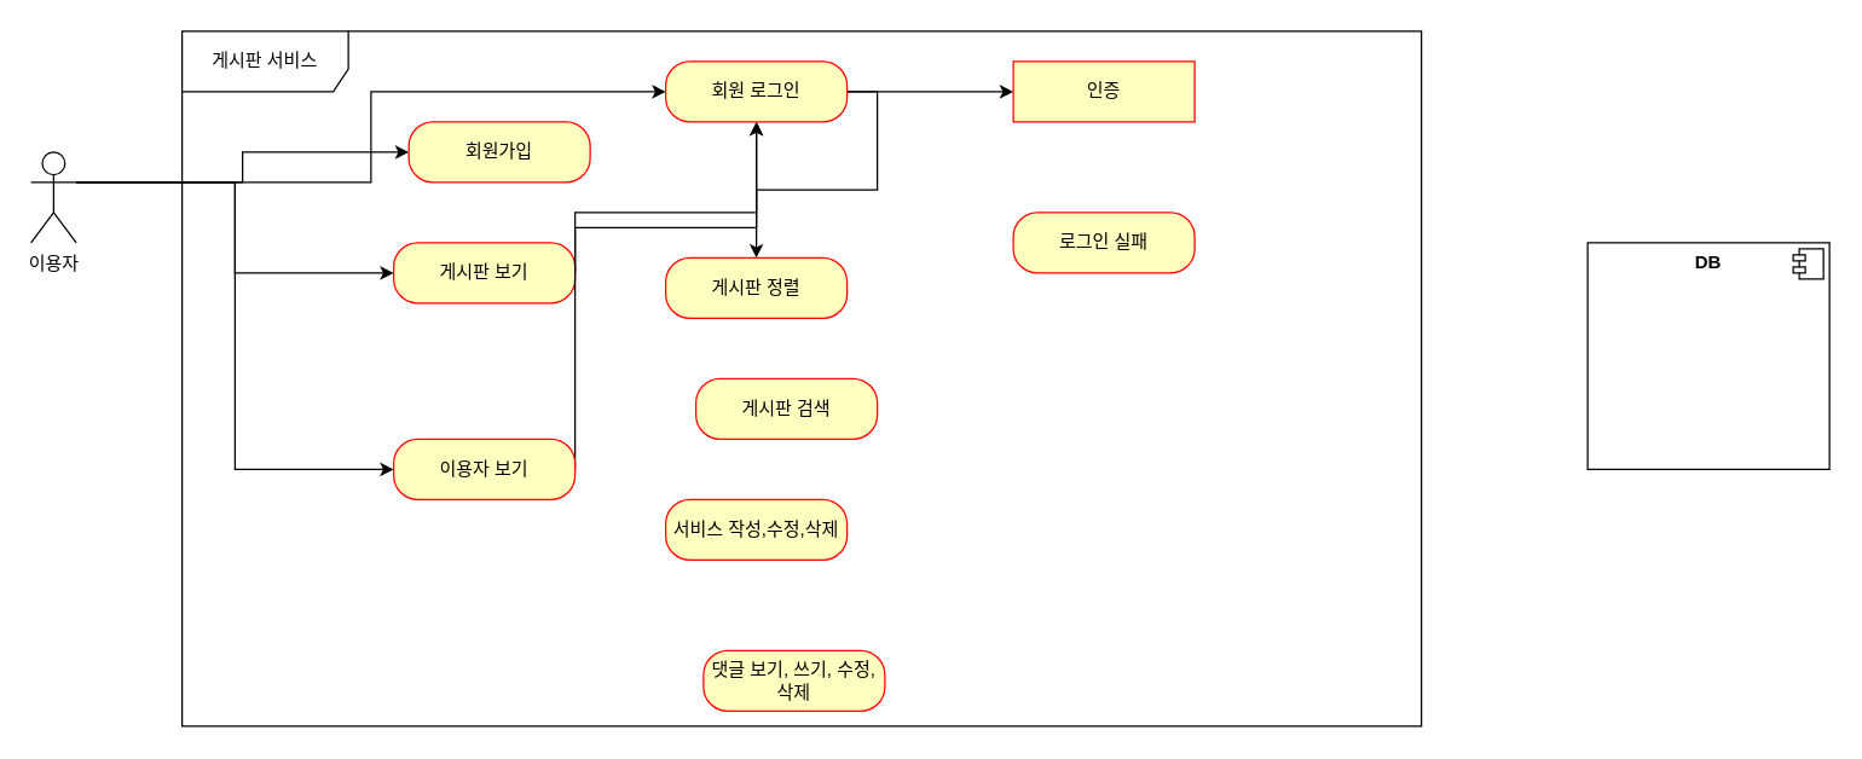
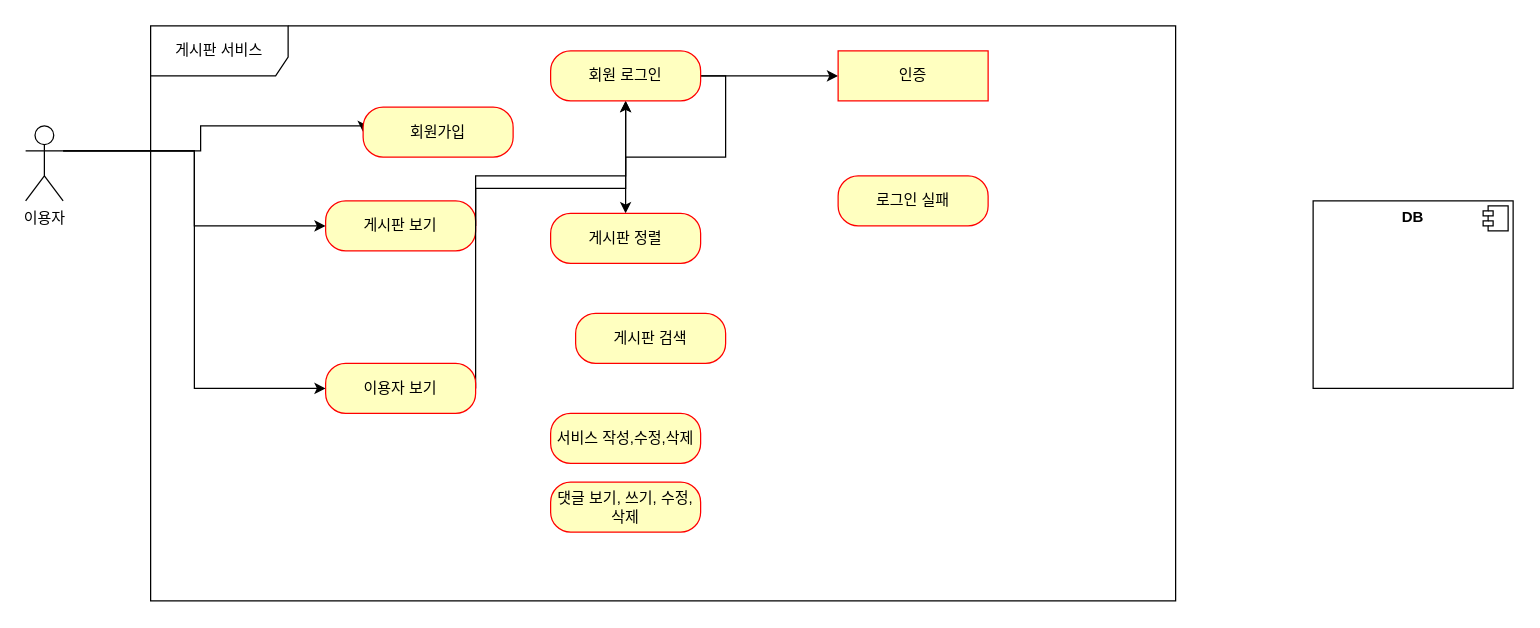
  <mxCell id="0" />
  <mxCell id="1" parent="0" />
- <mxCell id="2" style="edgeStyle=orthogonalEdgeStyle;rounded=0;orthogonalLoop=1;jettySize=auto;html=1;exitX=1;exitY=0.333;exitDx=0;exitDy=0;exitPerimeter=0;entryX=0;entryY=0.5;entryDx=0;entryDy=0;endArrow=classic;endFill=1;" edge="1" parent="1" source="6" target="15"><mxGeometry relative="1" as="geometry" /></mxCell>
  <mxCell id="3" style="edgeStyle=orthogonalEdgeStyle;rounded=0;orthogonalLoop=1;jettySize=auto;html=1;exitX=1;exitY=0.333;exitDx=0;exitDy=0;exitPerimeter=0;entryX=0;entryY=0.5;entryDx=0;entryDy=0;endArrow=classic;endFill=1;" edge="1" parent="1" source="6" target="8"><mxGeometry relative="1" as="geometry"><Array as="points"><mxPoint x="160" y="120" /><mxPoint x="160" y="100" /></Array></mxGeometry></mxCell>
  <mxCell id="4" style="edgeStyle=orthogonalEdgeStyle;rounded=0;orthogonalLoop=1;jettySize=auto;html=1;exitX=1;exitY=0.333;exitDx=0;exitDy=0;exitPerimeter=0;entryX=0;entryY=0.5;entryDx=0;entryDy=0;endArrow=classic;endFill=1;" edge="1" parent="1" source="6" target="10"><mxGeometry relative="1" as="geometry" /></mxCell>
  <mxCell id="5" style="edgeStyle=orthogonalEdgeStyle;rounded=0;orthogonalLoop=1;jettySize=auto;html=1;exitX=1;exitY=0.333;exitDx=0;exitDy=0;exitPerimeter=0;entryX=0;entryY=0.5;entryDx=0;entryDy=0;endArrow=classic;endFill=1;" edge="1" parent="1" source="6" target="12"><mxGeometry relative="1" as="geometry" /></mxCell>
  <mxCell id="6" value="이용자" style="shape=umlActor;verticalLabelPosition=bottom;verticalAlign=top;html=1;" vertex="1" parent="1"><mxGeometry x="20" y="100" width="30" height="60" as="geometry" /></mxCell>
  <mxCell id="7" value="게시판 서비스" style="shape=umlFrame;whiteSpace=wrap;html=1;width=110;height=40;" vertex="1" parent="1"><mxGeometry x="120" y="20" width="820" height="460" as="geometry" /></mxCell>
- <mxCell id="8" value="회원가입" style="rounded=1;whiteSpace=wrap;html=1;arcSize=40;fontColor=#000000;fillColor=#ffffc0;strokeColor=#ff0000;" vertex="1" parent="1"><mxGeometry x="270" y="80" width="120" height="40" as="geometry" /></mxCell>
+ <mxCell id="8" value="회원가입" style="rounded=1;whiteSpace=wrap;html=1;arcSize=40;fontColor=#000000;fillColor=#ffffc0;strokeColor=#ff0000;" vertex="1" parent="1"><mxGeometry x="290" y="85" width="120" height="40" as="geometry" /></mxCell>
  <mxCell id="9" style="edgeStyle=orthogonalEdgeStyle;rounded=0;orthogonalLoop=1;jettySize=auto;html=1;exitX=1;exitY=0.5;exitDx=0;exitDy=0;entryX=0.5;entryY=1;entryDx=0;entryDy=0;endArrow=classic;endFill=1;" edge="1" parent="1" source="10" target="15"><mxGeometry relative="1" as="geometry"><Array as="points"><mxPoint x="380" y="140" /><mxPoint x="500" y="140" /></Array></mxGeometry></mxCell>
  <mxCell id="10" value="게시판 보기" style="rounded=1;whiteSpace=wrap;html=1;arcSize=40;fontColor=#000000;fillColor=#ffffc0;strokeColor=#ff0000;" vertex="1" parent="1"><mxGeometry x="260" y="160" width="120" height="40" as="geometry" /></mxCell>
  <mxCell id="11" style="edgeStyle=orthogonalEdgeStyle;rounded=0;orthogonalLoop=1;jettySize=auto;html=1;exitX=1;exitY=0.5;exitDx=0;exitDy=0;endArrow=classic;endFill=1;" edge="1" parent="1" source="12"><mxGeometry relative="1" as="geometry"><mxPoint x="500" y="80" as="targetPoint" /><Array as="points"><mxPoint x="380" y="150" /><mxPoint x="500" y="150" /></Array></mxGeometry></mxCell>
  <mxCell id="12" value="이용자 보기" style="rounded=1;whiteSpace=wrap;html=1;arcSize=40;fontColor=#000000;fillColor=#ffffc0;strokeColor=#ff0000;" vertex="1" parent="1"><mxGeometry x="260" y="290" width="120" height="40" as="geometry" /></mxCell>
  <mxCell id="13" style="edgeStyle=orthogonalEdgeStyle;rounded=0;orthogonalLoop=1;jettySize=auto;html=1;exitX=1;exitY=0.5;exitDx=0;exitDy=0;entryX=0;entryY=0.5;entryDx=0;entryDy=0;endArrow=classic;endFill=1;" edge="1" parent="1" source="15" target="16"><mxGeometry relative="1" as="geometry" /></mxCell>
  <mxCell id="14" style="edgeStyle=orthogonalEdgeStyle;rounded=0;orthogonalLoop=1;jettySize=auto;html=1;exitX=1;exitY=0.5;exitDx=0;exitDy=0;endArrow=classic;endFill=1;" edge="1" parent="1" source="15" target="18"><mxGeometry relative="1" as="geometry" /></mxCell>
  <mxCell id="15" value="회원 로그인" style="rounded=1;whiteSpace=wrap;html=1;arcSize=40;fontColor=#000000;fillColor=#ffffc0;strokeColor=#ff0000;" vertex="1" parent="1"><mxGeometry x="440" y="40" width="120" height="40" as="geometry" /></mxCell>
  <mxCell id="16" value="인증" style="whiteSpace=wrap;html=1;arcSize=40;fontColor=#000000;fillColor=#ffffc0;strokeColor=#ff0000;rounded=0;" vertex="1" parent="1"><mxGeometry x="670" y="40" width="120" height="40" as="geometry" /></mxCell>
  <mxCell id="17" value="로그인 실패" style="rounded=1;whiteSpace=wrap;html=1;arcSize=40;fontColor=#000000;fillColor=#ffffc0;strokeColor=#ff0000;" vertex="1" parent="1"><mxGeometry x="670" y="140" width="120" height="40" as="geometry" /></mxCell>
  <mxCell id="18" value="게시판 정렬" style="rounded=1;whiteSpace=wrap;html=1;arcSize=40;fontColor=#000000;fillColor=#ffffc0;strokeColor=#ff0000;" vertex="1" parent="1"><mxGeometry x="440" y="170" width="120" height="40" as="geometry" /></mxCell>
  <mxCell id="19" value="게시판 검색" style="rounded=1;whiteSpace=wrap;html=1;arcSize=40;fontColor=#000000;fillColor=#ffffc0;strokeColor=#ff0000;" vertex="1" parent="1"><mxGeometry x="460" y="250" width="120" height="40" as="geometry" /></mxCell>
  <mxCell id="20" value="서비스 작성,수정,삭제" style="rounded=1;whiteSpace=wrap;html=1;arcSize=40;fontColor=#000000;fillColor=#ffffc0;strokeColor=#ff0000;" vertex="1" parent="1"><mxGeometry x="440" y="330" width="120" height="40" as="geometry" /></mxCell>
- <mxCell id="21" value="댓글 보기, 쓰기, 수정, 삭제" style="rounded=1;whiteSpace=wrap;html=1;arcSize=40;fontColor=#000000;fillColor=#ffffc0;strokeColor=#ff0000;" vertex="1" parent="1"><mxGeometry x="465" y="430" width="120" height="40" as="geometry" /></mxCell>
+ <mxCell id="21" value="댓글 보기, 쓰기, 수정, 삭제" style="rounded=1;whiteSpace=wrap;html=1;arcSize=40;fontColor=#000000;fillColor=#ffffc0;strokeColor=#ff0000;" vertex="1" parent="1"><mxGeometry x="440" y="385" width="120" height="40" as="geometry" /></mxCell>
  <mxCell id="22" value="&lt;p style=&quot;margin:0px;margin-top:6px;text-align:center;&quot;&gt;&lt;b&gt;DB&lt;/b&gt;&lt;/p&gt;" style="align=left;overflow=fill;html=1;dropTarget=0;" vertex="1" parent="1"><mxGeometry x="1050" y="160" width="160" height="150" as="geometry" /></mxCell>
  <mxCell id="23" value="" style="shape=component;jettyWidth=8;jettyHeight=4;" vertex="1" parent="22"><mxGeometry x="1" width="20" height="20" relative="1" as="geometry"><mxPoint x="-24" y="4" as="offset" /></mxGeometry></mxCell>
